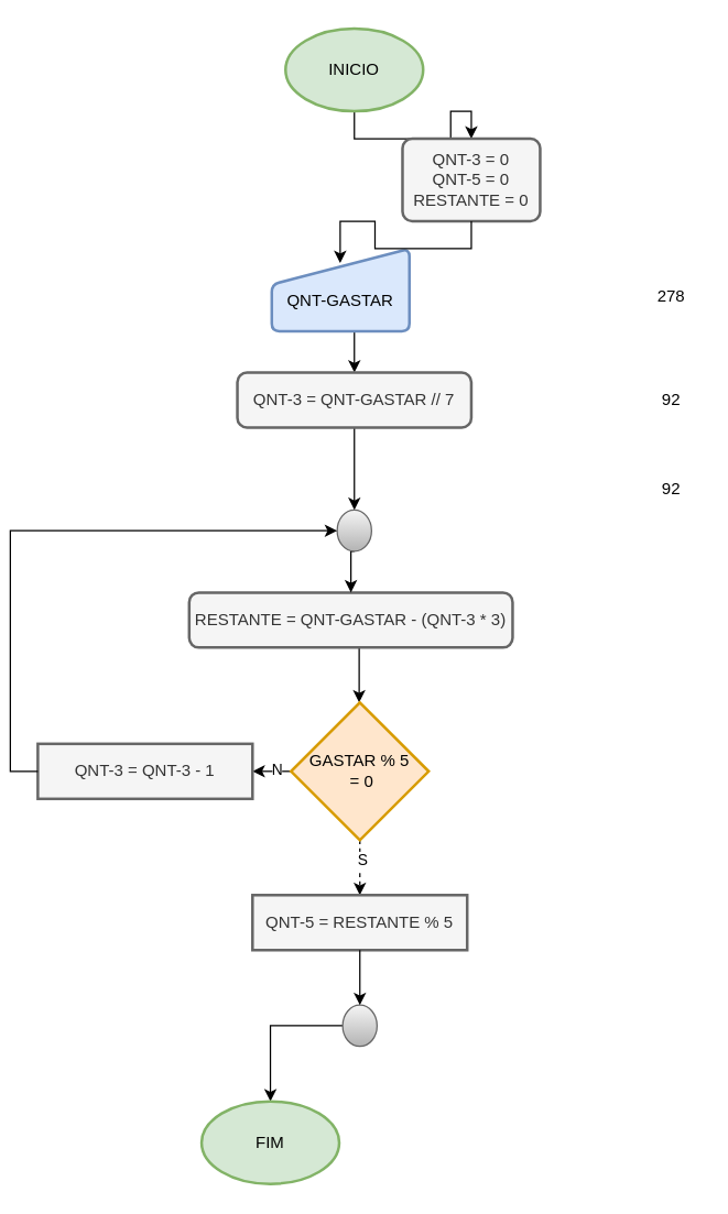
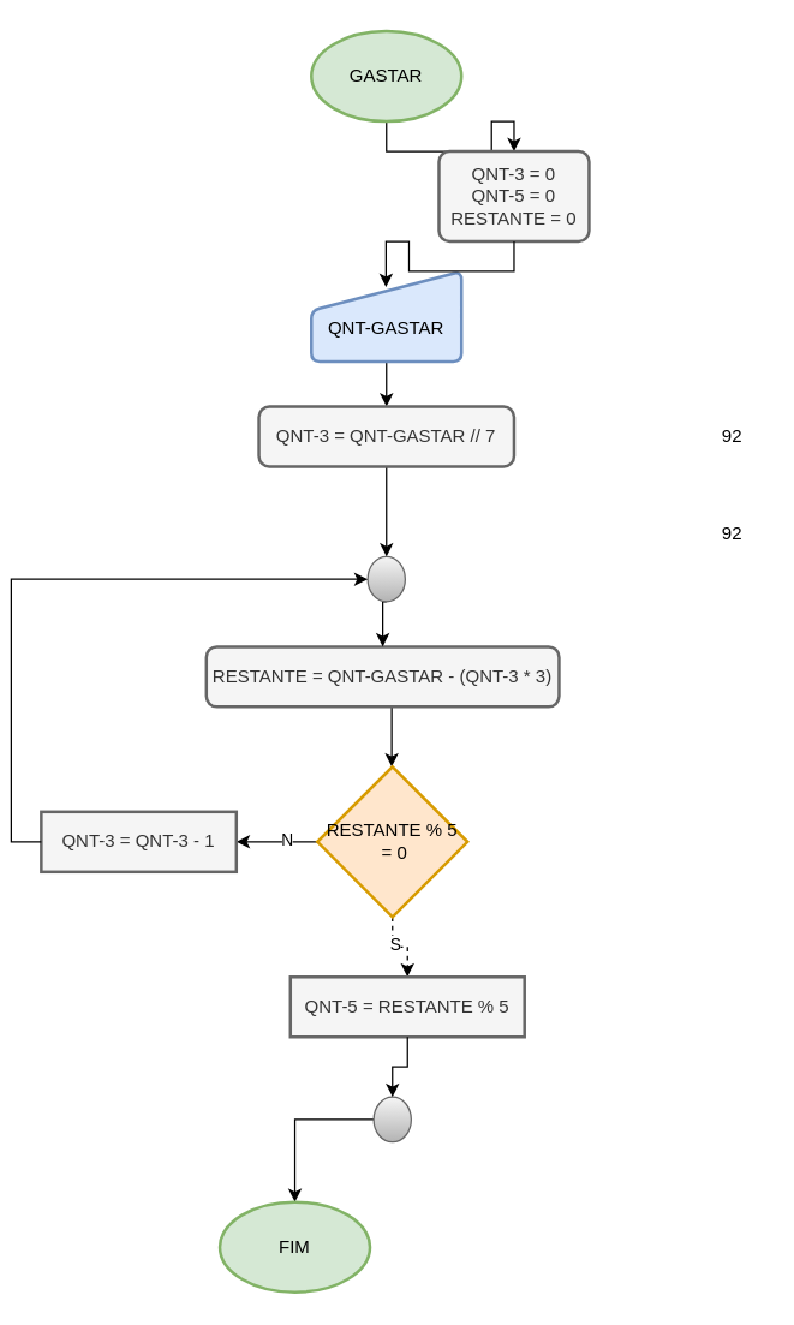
  <mxCell id="0" />
  <mxCell id="1" parent="0" />
  <mxCell id="2" style="edgeStyle=orthogonalEdgeStyle;rounded=0;orthogonalLoop=1;jettySize=auto;html=1;exitX=0.5;exitY=1;exitDx=0;exitDy=0;exitPerimeter=0;entryX=0.5;entryY=0;entryDx=0;entryDy=0;" edge="1" parent="1" source="3" target="7"><mxGeometry relative="1" as="geometry" /></mxCell>
- <mxCell id="3" value="INICIO" style="strokeWidth=2;html=1;shape=mxgraph.flowchart.start_1;whiteSpace=wrap;fillColor=#d5e8d4;strokeColor=#82b366;" vertex="1" parent="1"><mxGeometry x="200" y="20" width="100" height="60" as="geometry" /></mxCell>
+ <mxCell id="3" value="GASTAR" style="strokeWidth=2;html=1;shape=mxgraph.flowchart.start_1;whiteSpace=wrap;fillColor=#d5e8d4;strokeColor=#82b366;" vertex="1" parent="1"><mxGeometry x="200" y="20" width="100" height="60" as="geometry" /></mxCell>
  <mxCell id="4" value="" style="edgeStyle=orthogonalEdgeStyle;rounded=0;orthogonalLoop=1;jettySize=auto;html=1;" edge="1" parent="1" source="5" target="6"><mxGeometry relative="1" as="geometry" /></mxCell>
  <mxCell id="5" value="" style="verticalLabelPosition=bottom;verticalAlign=top;html=1;shape=mxgraph.flowchart.on-page_reference;fillColor=#f5f5f5;gradientColor=#b3b3b3;strokeColor=#666666;" vertex="1" parent="1"><mxGeometry x="241.5" y="730" width="25" height="30" as="geometry" /></mxCell>
  <mxCell id="6" value="FIM" style="strokeWidth=2;html=1;shape=mxgraph.flowchart.start_1;whiteSpace=wrap;fillColor=#d5e8d4;strokeColor=#82b366;" vertex="1" parent="1"><mxGeometry x="139" y="800" width="100" height="60" as="geometry" /></mxCell>
  <mxCell id="7" value="QNT-3 = 0&lt;div&gt;QNT-5 = 0&lt;/div&gt;&lt;div&gt;RESTANTE = 0&lt;/div&gt;" style="rounded=1;whiteSpace=wrap;html=1;absoluteArcSize=1;arcSize=14;strokeWidth=2;fillColor=#f5f5f5;fontColor=#333333;strokeColor=#666666;" vertex="1" parent="1"><mxGeometry x="285" y="100" width="100" height="60" as="geometry" /></mxCell>
  <mxCell id="8" style="edgeStyle=orthogonalEdgeStyle;rounded=0;orthogonalLoop=1;jettySize=auto;html=1;exitX=0.5;exitY=1;exitDx=0;exitDy=0;entryX=0.5;entryY=0;entryDx=0;entryDy=0;" edge="1" parent="1" source="9" target="11"><mxGeometry relative="1" as="geometry" /></mxCell>
- <mxCell id="9" value="&lt;div&gt;&lt;br&gt;&lt;/div&gt;QNT-GASTAR" style="html=1;strokeWidth=2;shape=manualInput;whiteSpace=wrap;rounded=1;size=26;arcSize=11;fillColor=#dae8fc;strokeColor=#6c8ebf;" vertex="1" parent="1"><mxGeometry x="190" y="180" width="100" height="60" as="geometry" /></mxCell>
+ <mxCell id="9" value="&lt;div&gt;&lt;br&gt;&lt;/div&gt;QNT-GASTAR" style="html=1;strokeWidth=2;shape=manualInput;whiteSpace=wrap;rounded=1;size=26;arcSize=11;fillColor=#dae8fc;strokeColor=#6c8ebf;" vertex="1" parent="1"><mxGeometry x="200" y="180" width="100" height="60" as="geometry" /></mxCell>
  <mxCell id="10" style="edgeStyle=orthogonalEdgeStyle;rounded=0;orthogonalLoop=1;jettySize=auto;html=1;exitX=0.5;exitY=1;exitDx=0;exitDy=0;" edge="1" parent="1" source="11" target="27"><mxGeometry relative="1" as="geometry" /></mxCell>
  <mxCell id="11" value="QNT-3 = QNT-GASTAR // 7" style="rounded=1;whiteSpace=wrap;html=1;absoluteArcSize=1;arcSize=14;strokeWidth=2;fillColor=#f5f5f5;fontColor=#333333;strokeColor=#666666;" vertex="1" parent="1"><mxGeometry x="165" y="270" width="170" height="40" as="geometry" /></mxCell>
  <mxCell id="12" value="" style="edgeStyle=orthogonalEdgeStyle;rounded=0;orthogonalLoop=1;jettySize=auto;html=1;" edge="1" parent="1" target="18"><mxGeometry relative="1" as="geometry"><mxPoint x="253.5" y="460" as="sourcePoint" /></mxGeometry></mxCell>
  <mxCell id="13" value="RESTANTE = QNT-GASTAR - (QNT-3 * 3)" style="rounded=1;whiteSpace=wrap;html=1;absoluteArcSize=1;arcSize=14;strokeWidth=2;fillColor=#f5f5f5;fontColor=#333333;strokeColor=#666666;" vertex="1" parent="1"><mxGeometry x="130" y="430" width="235" height="40" as="geometry" /></mxCell>
  <mxCell id="14" value="" style="edgeStyle=orthogonalEdgeStyle;rounded=0;orthogonalLoop=1;jettySize=auto;html=1;dashed=1;" edge="1" parent="1" source="18" target="20"><mxGeometry relative="1" as="geometry" /></mxCell>
  <mxCell id="15" value="S" style="edgeLabel;html=1;align=center;verticalAlign=middle;resizable=0;points=[];" vertex="1" connectable="0" parent="14"><mxGeometry x="-0.292" y="1" relative="1" as="geometry"><mxPoint as="offset" /></mxGeometry></mxCell>
  <mxCell id="16" style="edgeStyle=orthogonalEdgeStyle;rounded=0;orthogonalLoop=1;jettySize=auto;html=1;exitX=0;exitY=0.5;exitDx=0;exitDy=0;exitPerimeter=0;entryX=1;entryY=0.5;entryDx=0;entryDy=0;" edge="1" parent="1" source="18" target="25"><mxGeometry relative="1" as="geometry" /></mxCell>
  <mxCell id="17" value="N" style="edgeLabel;html=1;align=center;verticalAlign=middle;resizable=0;points=[];" vertex="1" connectable="0" parent="16"><mxGeometry x="-0.226" y="-2" relative="1" as="geometry"><mxPoint as="offset" /></mxGeometry></mxCell>
- <mxCell id="18" value="GASTAR % 5&lt;div&gt;&amp;nbsp;= 0&lt;/div&gt;" style="strokeWidth=2;html=1;shape=mxgraph.flowchart.decision;whiteSpace=wrap;fillColor=#ffe6cc;strokeColor=#d79b00;" vertex="1" parent="1"><mxGeometry x="204" y="510" width="100" height="100" as="geometry" /></mxCell>
+ <mxCell id="18" value="RESTANTE % 5&lt;div&gt;&amp;nbsp;= 0&lt;/div&gt;" style="strokeWidth=2;html=1;shape=mxgraph.flowchart.decision;whiteSpace=wrap;fillColor=#ffe6cc;strokeColor=#d79b00;" vertex="1" parent="1"><mxGeometry x="204" y="510" width="100" height="100" as="geometry" /></mxCell>
  <mxCell id="19" style="edgeStyle=orthogonalEdgeStyle;rounded=0;orthogonalLoop=1;jettySize=auto;html=1;exitX=0.5;exitY=1;exitDx=0;exitDy=0;entryX=0.497;entryY=0.175;entryDx=0;entryDy=0;entryPerimeter=0;" edge="1" parent="1" source="7" target="9"><mxGeometry relative="1" as="geometry" /></mxCell>
- <mxCell id="20" value="QNT-5 = RESTANTE % 5" style="whiteSpace=wrap;html=1;fillColor=#f5f5f5;strokeColor=#666666;strokeWidth=2;fontColor=#333333;" vertex="1" parent="1"><mxGeometry x="176" y="650" width="156" height="40" as="geometry" /></mxCell>
+ <mxCell id="20" value="QNT-5 = RESTANTE % 5" style="whiteSpace=wrap;html=1;fillColor=#f5f5f5;strokeColor=#666666;strokeWidth=2;fontColor=#333333;" vertex="1" parent="1"><mxGeometry x="186" y="650" width="156" height="40" as="geometry" /></mxCell>
  <mxCell id="21" style="edgeStyle=orthogonalEdgeStyle;rounded=0;orthogonalLoop=1;jettySize=auto;html=1;exitX=0.5;exitY=1;exitDx=0;exitDy=0;entryX=0.5;entryY=0;entryDx=0;entryDy=0;entryPerimeter=0;" edge="1" parent="1" source="20" target="5"><mxGeometry relative="1" as="geometry" /></mxCell>
- <mxCell id="22" value="278" style="text;html=1;align=center;verticalAlign=middle;resizable=0;points=[];autosize=1;strokeColor=none;fillColor=none;" vertex="1" parent="1"><mxGeometry x="460" y="200" width="40" height="30" as="geometry" /></mxCell>
  <mxCell id="23" value="92" style="text;html=1;align=center;verticalAlign=middle;resizable=0;points=[];autosize=1;strokeColor=none;fillColor=none;" vertex="1" parent="1"><mxGeometry x="460" y="275" width="40" height="30" as="geometry" /></mxCell>
  <mxCell id="24" value="92" style="text;html=1;align=center;verticalAlign=middle;resizable=0;points=[];autosize=1;strokeColor=none;fillColor=none;" vertex="1" parent="1"><mxGeometry x="460" y="340" width="40" height="30" as="geometry" /></mxCell>
- <mxCell id="25" value="QNT-3 = QNT-3 - 1" style="whiteSpace=wrap;html=1;fillColor=#f5f5f5;strokeColor=#666666;strokeWidth=2;fontColor=#333333;" vertex="1" parent="1"><mxGeometry x="20" y="540" width="156" height="40" as="geometry" /></mxCell>
+ <mxCell id="25" value="QNT-3 = QNT-3 - 1" style="whiteSpace=wrap;html=1;fillColor=#f5f5f5;strokeColor=#666666;strokeWidth=2;fontColor=#333333;" vertex="1" parent="1"><mxGeometry x="20" y="540" width="130" height="40" as="geometry" /></mxCell>
  <mxCell id="26" style="edgeStyle=orthogonalEdgeStyle;rounded=0;orthogonalLoop=1;jettySize=auto;html=1;exitX=0.5;exitY=1;exitDx=0;exitDy=0;exitPerimeter=0;entryX=0.5;entryY=0;entryDx=0;entryDy=0;" edge="1" parent="1" source="27" target="13"><mxGeometry relative="1" as="geometry" /></mxCell>
  <mxCell id="27" value="" style="verticalLabelPosition=bottom;verticalAlign=top;html=1;shape=mxgraph.flowchart.on-page_reference;fillColor=#f5f5f5;gradientColor=#b3b3b3;strokeColor=#666666;" vertex="1" parent="1"><mxGeometry x="237.5" y="370" width="25" height="30" as="geometry" /></mxCell>
  <mxCell id="28" style="edgeStyle=orthogonalEdgeStyle;rounded=0;orthogonalLoop=1;jettySize=auto;html=1;exitX=0;exitY=0.5;exitDx=0;exitDy=0;entryX=0;entryY=0.5;entryDx=0;entryDy=0;entryPerimeter=0;" edge="1" parent="1" source="25" target="27"><mxGeometry relative="1" as="geometry" /></mxCell>
